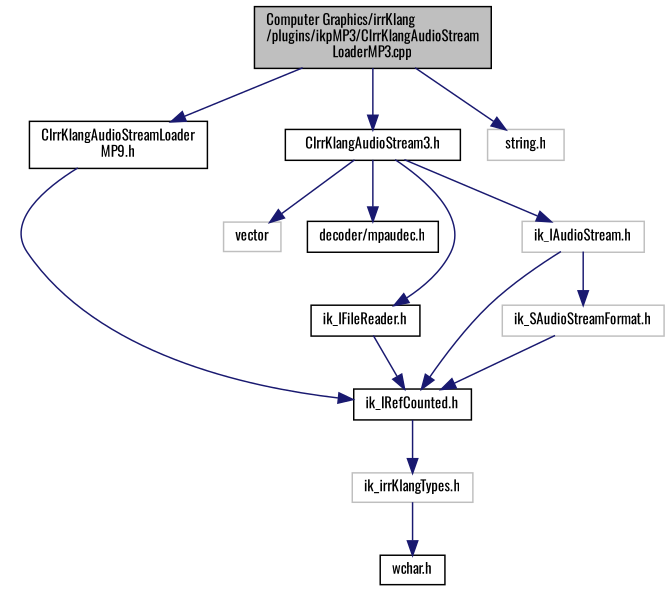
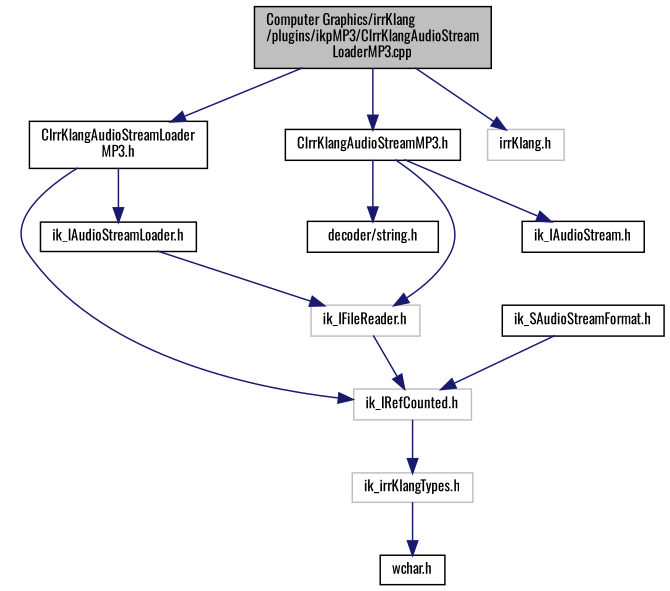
  digraph {
    fontname=Oswald
    node [color=black fontname=Oswald fontsize=10 shape=record]
    edge [color=midnightblue fontname=Oswald fontsize=10 labelfontname=Helvetica labelfontsize=10 style=solid]
    n1 [fillcolor=grey75 fontcolor=black height=0.2 label="Computer Graphics/irrKlang\l/plugins/ikpMP3/CIrrKlangAudioStream\lLoaderMP3.cpp" style=filled width=0.4]
-   n2 [height=0.2 label="CIrrKlangAudioStreamLoader\lMP9.h" width=0.4]
-   n3 [height=0.2 label="CIrrKlangAudioStream3.h" width=0.4]
-   n4 [color=grey75 height=0.2 label="string.h" width=0.4]
-   n6 [height=0.2 label="ik_IRefCounted.h" width=0.4]
-   n7 [height=0.2 label="ik_IFileReader.h" width=0.4]
-   n8 [color=grey75 height=0.2 label="ik_IAudioStream.h" width=0.4]
-   n9 [color=grey75 height=0.2 label=vector width=0.4]
-   n10 [height=0.2 label="decoder/mpaudec.h" width=0.4]
+   n2 [height=0.2 label="CIrrKlangAudioStreamLoader\lMP3.h" width=0.4]
+   n3 [height=0.2 label="CIrrKlangAudioStreamMP3.h" width=0.4]
+   n4 [color=grey75 height=0.2 label="irrKlang.h" width=0.4]
+   n5 [height=0.2 label="ik_IAudioStreamLoader.h" width=0.4]
+   n6 [color=grey75 height=0.2 label="ik_IRefCounted.h" width=0.4]
+   n7 [color=grey75 height=0.2 label="ik_IFileReader.h" width=0.4]
+   n8 [height=0.2 label="ik_IAudioStream.h" width=0.4]
+   n10 [height=0.2 label="decoder/string.h" width=0.4]
    n11 [color=grey75 height=0.2 label="ik_irrKlangTypes.h" width=0.4]
    n12 [height=0.2 label="wchar.h" width=0.4]
-   n13 [color=grey75 height=0.2 label="ik_SAudioStreamFormat.h" width=0.4]
+   n13 [height=0.2 label="ik_SAudioStreamFormat.h" width=0.4]
    n1 -> n2
    n1 -> n3
    n1 -> n4
+   n2 -> n5
    n2 -> n6
    n3 -> n7
    n3 -> n8
-   n3 -> n9
    n3 -> n10
+   n5 -> n7
    n6 -> n11
    n7 -> n6
-   n8 -> n6
-   n8 -> n13
    n11 -> n12
    n13 -> n6
  }
